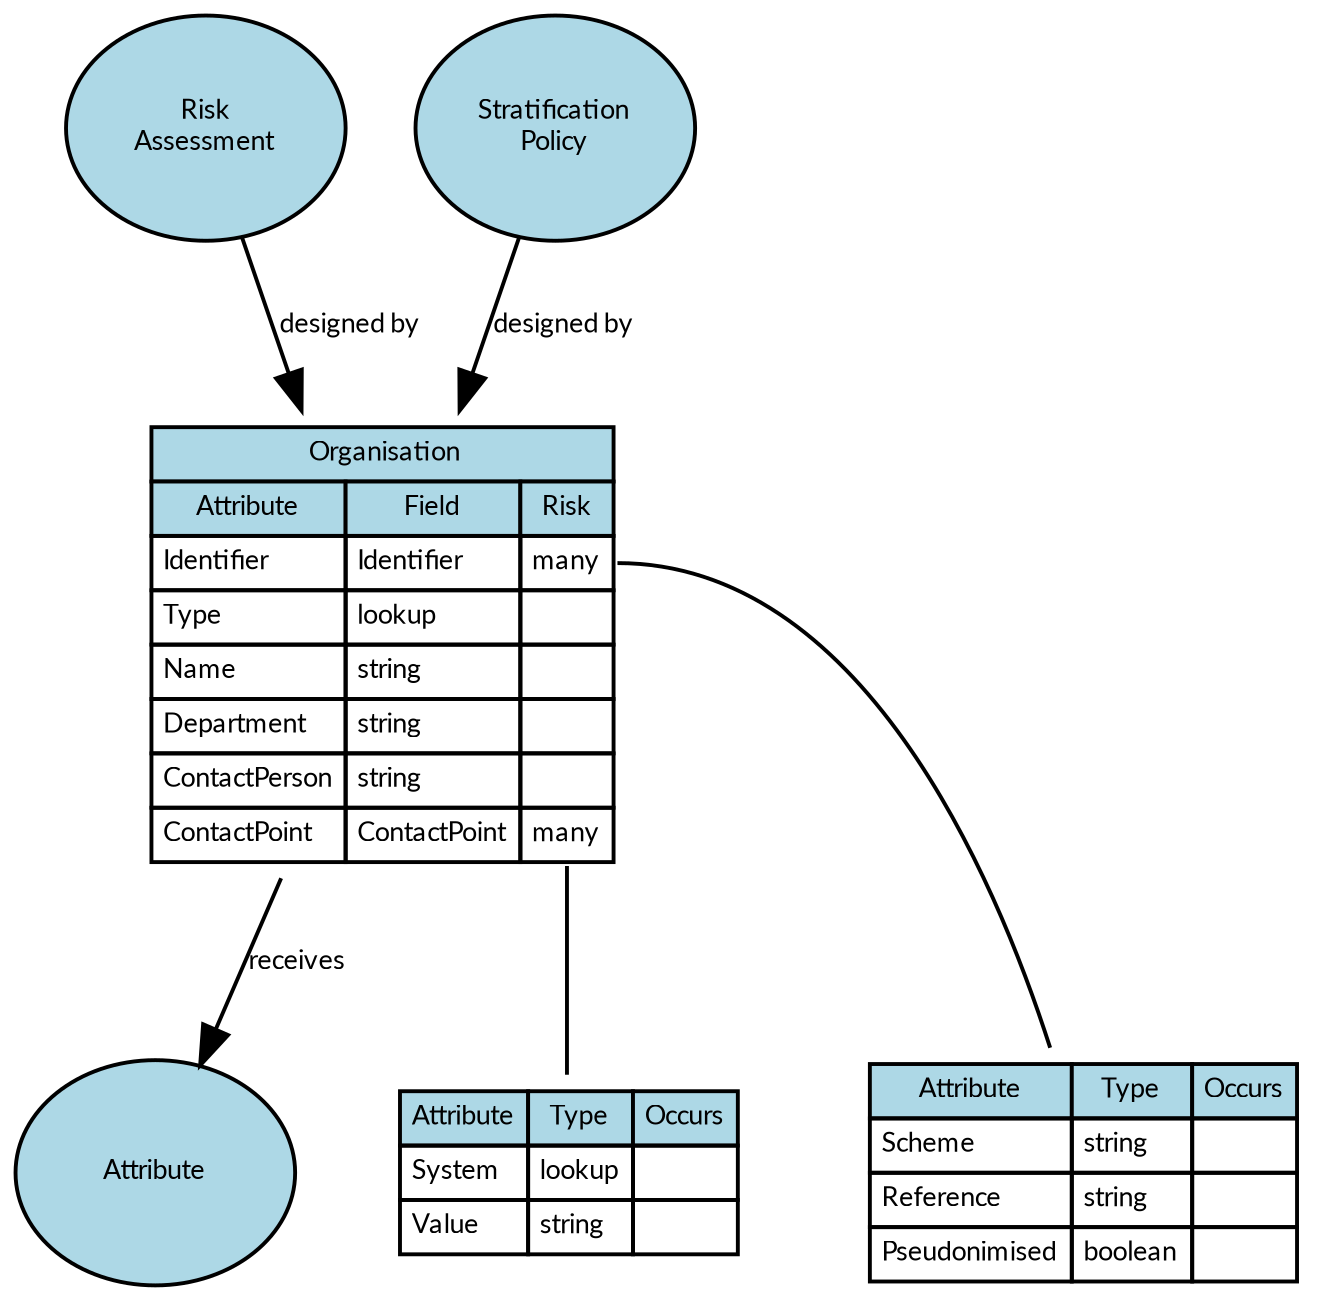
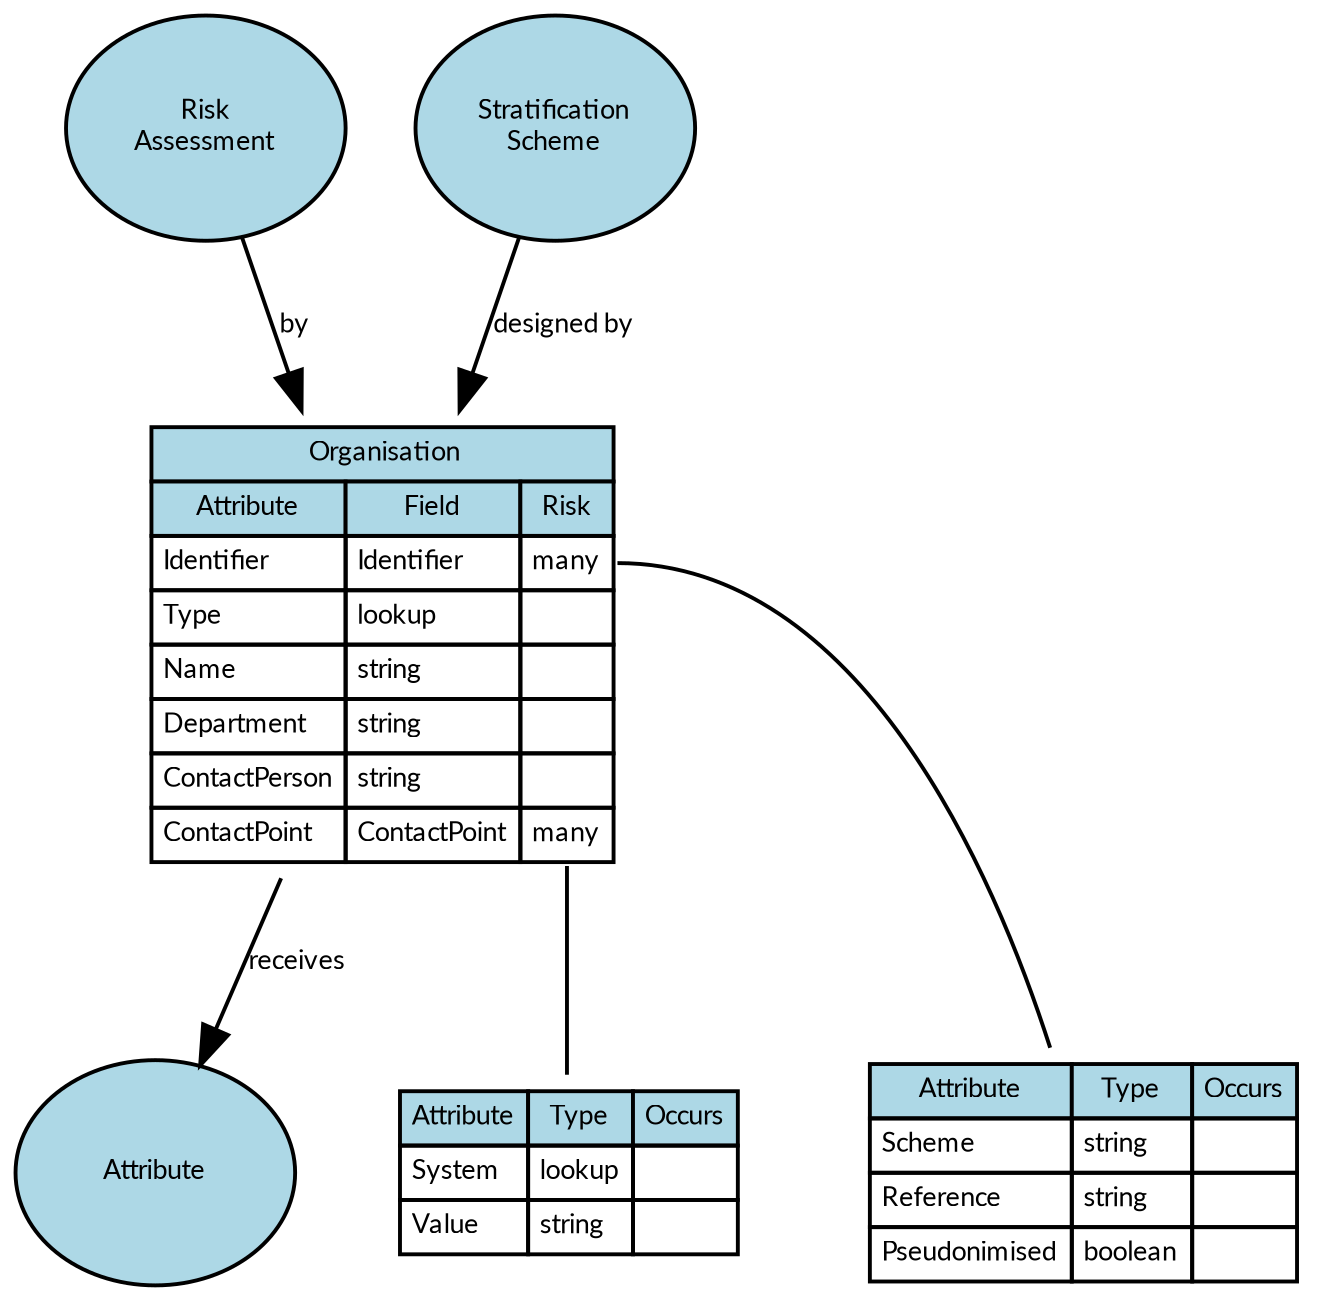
  digraph {
    fontname=Lato
    splines=true
    node [black=black color=black fillcolor=lightblue fontname=Lato fontsize=7]
    edge [fontname=Lato fontsize=7 labelfontname=Arial labelfontsize=7]
    n1 [label=<<table border='0' cellborder='1' cellspacing='0'><tr><td bgcolor='lightblue'>Attribute</td><td bgcolor='lightblue'>Type</td><td bgcolor='lightblue'>Occurs</td></tr><tr><td align='left' balign='left' valign='top'>Scheme</td><td align='left' balign='left' valign='top'>string</td><td align='left' balign='left' valign='top'></td></tr><tr><td align='left' balign='left' valign='top'>Reference</td><td align='left' balign='left' valign='top'>string</td><td align='left' balign='left' valign='top'></td></tr><tr><td align='left' balign='left' valign='top'>Pseudonimised</td><td align='left' balign='left' valign='top'>boolean</td><td align='left' balign='left' valign='top'></td></tr></table>> shape=plaintext]
    n2 [label=<<table border='0' cellborder='1' cellspacing='0'><tr><td colspan='3' bgcolor='lightblue'> Organisation</td></tr><tr><td bgcolor='lightblue'>Attribute</td><td bgcolor='lightblue'>Field</td><td bgcolor='lightblue'>Risk</td></tr><tr><td align='left' balign='left' valign='top'>Identifier</td><td align='left' balign='left' valign='top'>Identifier</td><td align='left' balign='left' valign='top' port='27'>many</td></tr><tr><td align='left' balign='left' valign='top'>Type</td><td align='left' balign='left' valign='top'>lookup</td><td align='left' balign='left' valign='top'></td></tr><tr><td align='left' balign='left' valign='top'>Name</td><td align='left' balign='left' valign='top'>string</td><td align='left' balign='left' valign='top'></td></tr><tr><td align='left' balign='left' valign='top'>Department</td><td align='left' balign='left' valign='top'>string</td><td align='left' balign='left' valign='top'></td></tr><tr><td align='left' balign='left' valign='top'>ContactPerson</td><td align='left' balign='left' valign='top'>string</td><td align='left' balign='left' valign='top'></td></tr><tr><td align='left' balign='left' valign='top'>ContactPoint</td><td align='left' balign='left' valign='top'>ContactPoint</td><td align='left' balign='left' valign='top' port='28'>many</td></tr></table>> shape=plaintext]
    n3 [label=<<table border='0' cellborder='1' cellspacing='0'><tr><td bgcolor='lightblue'>Attribute</td><td bgcolor='lightblue'>Type</td><td bgcolor='lightblue'>Occurs</td></tr><tr><td align='left' balign='left' valign='top'>System</td><td align='left' balign='left' valign='top'>lookup</td><td align='left' balign='left' valign='top'></td></tr><tr><td align='left' balign='left' valign='top'>Value</td><td align='left' balign='left' valign='top'>string</td><td align='left' balign='left' valign='top'></td></tr></table>> shape=plaintext]
    n4 [fixedsize=true height=0.8 label=Attribute style=filled width=1.0]
    n5 [fixedsize=true height=0.8 label="Risk\nAssessment" style=filled width=1.0]
-   n6 [fixedsize=true height=0.8 label="Stratification\nPolicy" style=filled width=1.0]
+   n6 [fixedsize=true height=0.8 label="Stratification\nScheme" style=filled width=1.0]
    n2 -> n1 [dir=none tailport=27]
    n2 -> n3 [dir=none tailport=28]
    n2 -> n4 [label=receives]
-   n5 -> n2 [label="designed by"]
+   n5 -> n2 [label=by]
    n6 -> n2 [label="designed by"]
  }
